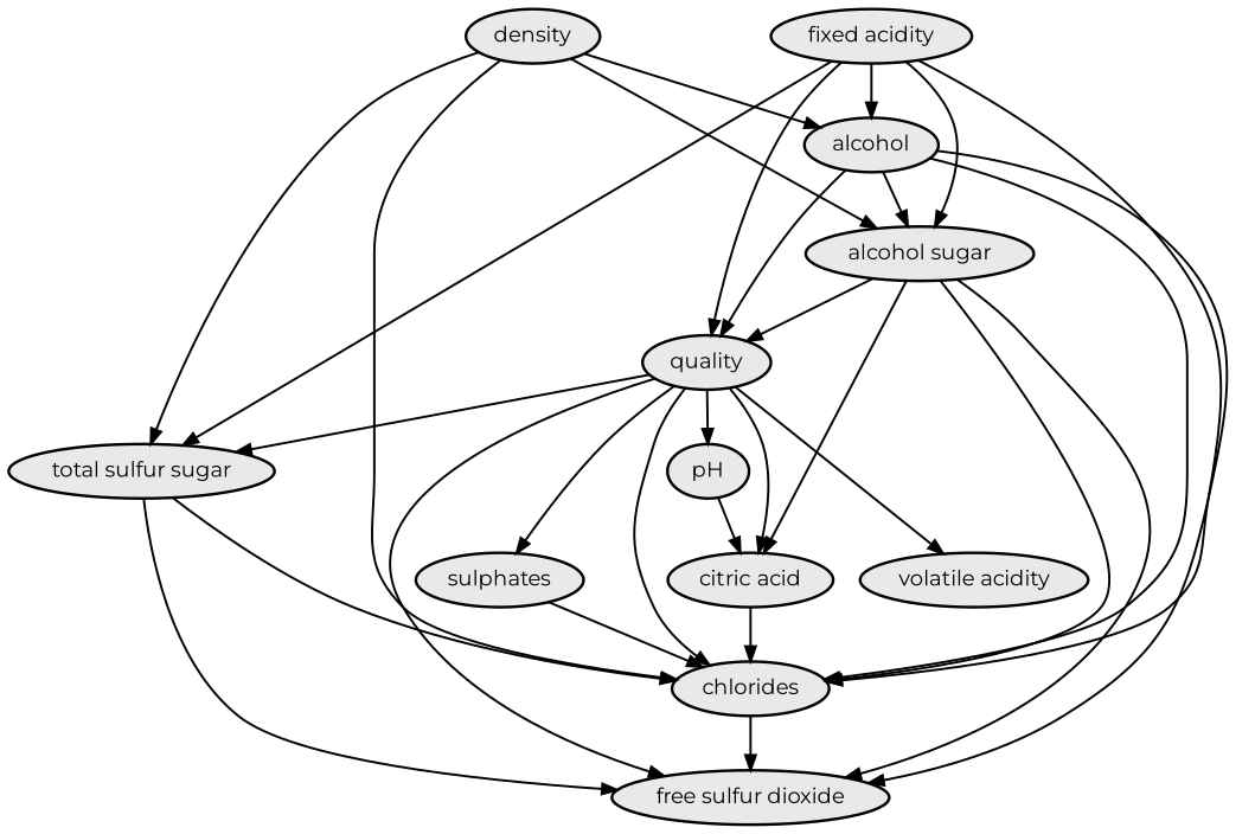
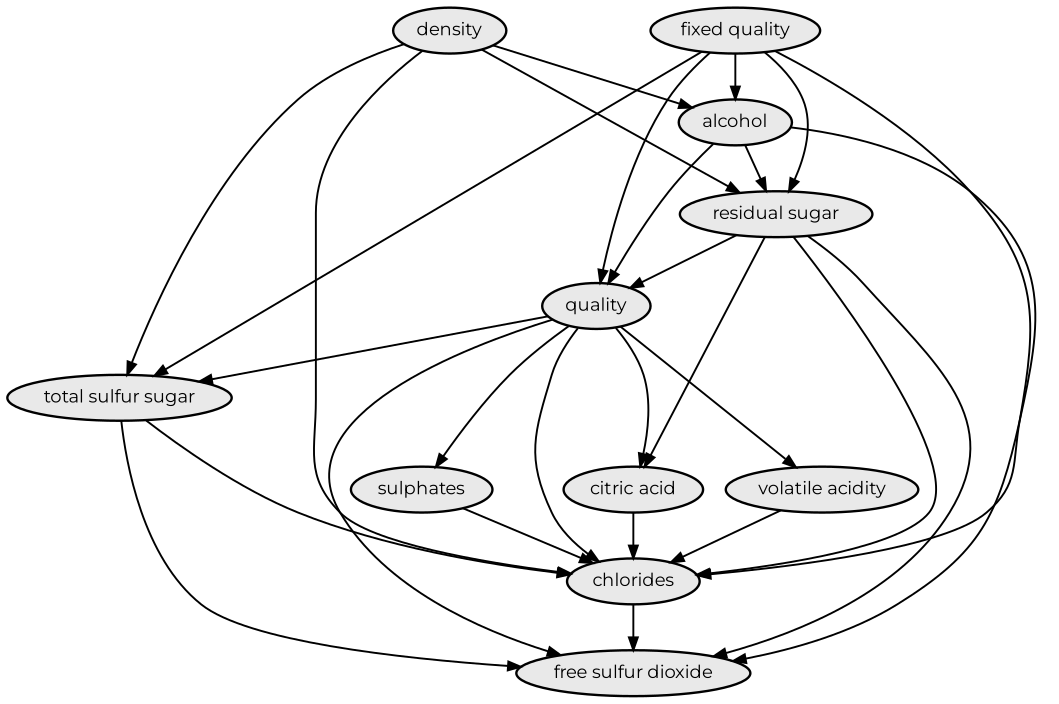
  digraph {
    fontname=Montserrat
    node [fillcolor="#E9E9E9" fontname=Montserrat fontsize=14 penwidth=1.875 style=filled]
    edge [fontname=Montserrat penwidth=1.5]
    density
-   "residual sugar" [label="alcohol sugar"]
+   "residual sugar"
    n3 [label="total sulfur sugar"]
    chlorides
    alcohol
    quality
    "free sulfur dioxide"
    "citric acid"
-   pH
    "volatile acidity"
    sulphates
-   "fixed acidity"
+   "fixed acidity" [label="fixed quality"]
    density -> "residual sugar"
    density -> n3
    density -> chlorides
    density -> alcohol
    "residual sugar" -> chlorides
    "residual sugar" -> quality
    "residual sugar" -> "free sulfur dioxide"
    "residual sugar" -> "citric acid"
    n3 -> chlorides
    n3 -> "free sulfur dioxide"
    chlorides -> "free sulfur dioxide"
    alcohol -> "residual sugar"
-   alcohol -> chlorides
+   "volatile acidity" -> chlorides
    alcohol -> quality
    alcohol -> "free sulfur dioxide"
    quality -> n3
    quality -> chlorides
    quality -> "free sulfur dioxide"
    quality -> "citric acid"
-   quality -> pH
    quality -> "volatile acidity"
    quality -> sulphates
    "citric acid" -> chlorides
-   pH -> "citric acid"
    sulphates -> chlorides
    "fixed acidity" -> "residual sugar"
    "fixed acidity" -> n3
    "fixed acidity" -> chlorides
    "fixed acidity" -> alcohol
    "fixed acidity" -> quality
  }
